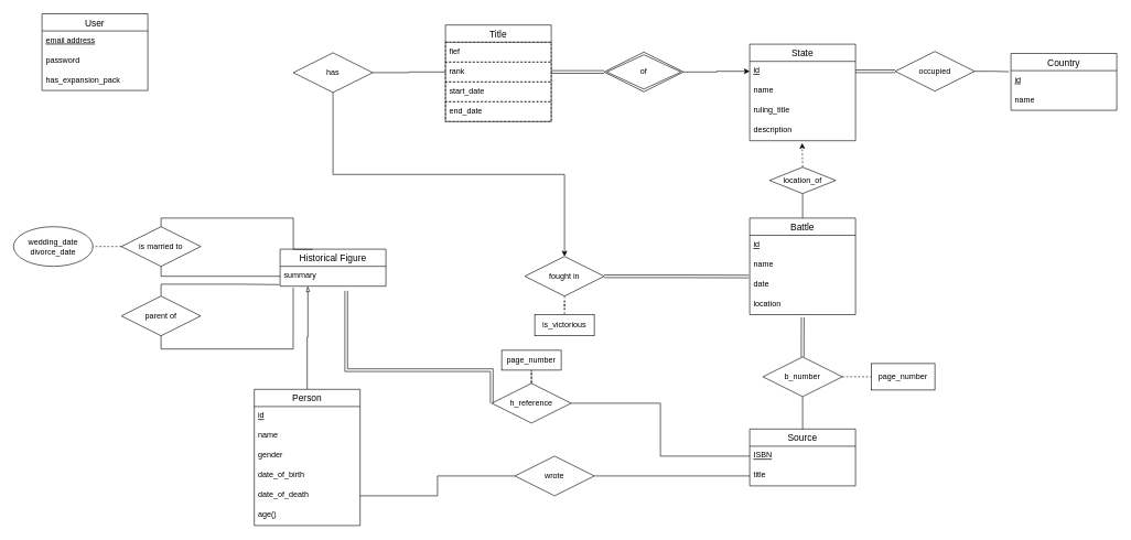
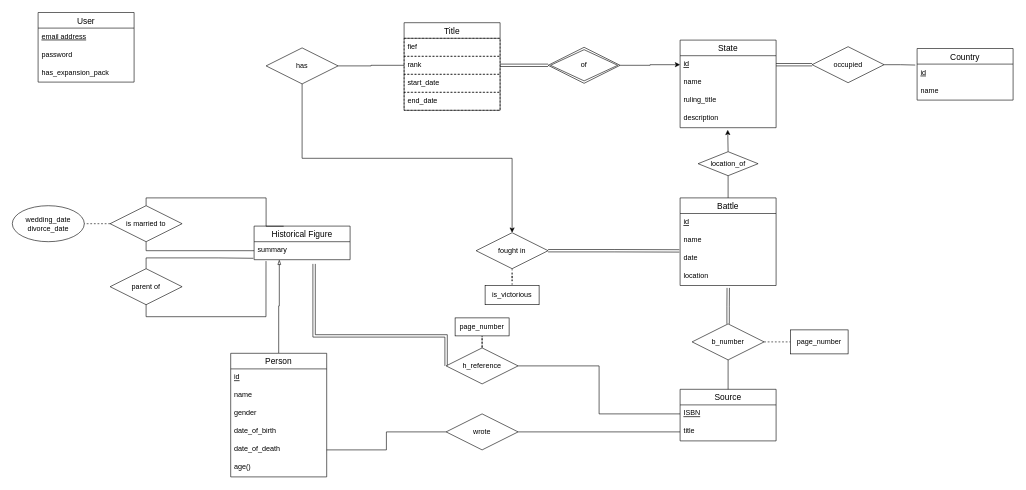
  <mxCell id="0" />
  <mxCell id="1" parent="0" />
  <mxCell id="2" value="Historical Figure" style="swimlane;fontStyle=0;childLayout=stackLayout;horizontal=1;startSize=26;horizontalStack=0;resizeParent=1;resizeParentMax=0;resizeLast=0;collapsible=1;marginBottom=0;align=center;fontSize=14;" parent="1" vertex="1"><mxGeometry x="423" y="376" width="160" height="56" as="geometry" /></mxCell>
  <mxCell id="3" value="summary" style="text;strokeColor=none;fillColor=none;spacingLeft=4;spacingRight=4;overflow=hidden;rotatable=0;points=[[0,0.5],[1,0.5]];portConstraint=eastwest;fontSize=12;" parent="2" vertex="1"><mxGeometry y="26" width="160" height="30" as="geometry" /></mxCell>
  <mxCell id="4" value="Title" style="swimlane;fontStyle=0;childLayout=stackLayout;horizontal=1;startSize=26;horizontalStack=0;resizeParent=1;resizeParentMax=0;resizeLast=0;collapsible=1;marginBottom=0;align=center;fontSize=14;" parent="1" vertex="1"><mxGeometry x="673" y="37" width="160" height="146" as="geometry" /></mxCell>
  <mxCell id="5" value="fief" style="text;spacingLeft=4;spacingRight=4;overflow=hidden;rotatable=0;points=[[0,0.5],[1,0.5]];portConstraint=eastwest;fontSize=12;fontStyle=0;strokeColor=default;dashed=1;" parent="4" vertex="1"><mxGeometry y="26" width="160" height="30" as="geometry" /></mxCell>
  <mxCell id="6" value="rank" style="text;strokeColor=default;fillColor=none;spacingLeft=4;spacingRight=4;overflow=hidden;rotatable=0;points=[[0,0.5],[1,0.5]];portConstraint=eastwest;fontSize=12;dashed=1;" parent="4" vertex="1"><mxGeometry y="56" width="160" height="30" as="geometry" /></mxCell>
  <mxCell id="7" value="start_date" style="text;strokeColor=default;fillColor=none;spacingLeft=4;spacingRight=4;overflow=hidden;rotatable=0;points=[[0,0.5],[1,0.5]];portConstraint=eastwest;fontSize=12;dashed=1;" parent="4" vertex="1"><mxGeometry y="86" width="160" height="30" as="geometry" /></mxCell>
  <mxCell id="8" value="end_date" style="text;strokeColor=default;fillColor=none;spacingLeft=4;spacingRight=4;overflow=hidden;rotatable=0;points=[[0,0.5],[1,0.5]];portConstraint=eastwest;fontSize=12;dashed=1;" vertex="1" parent="4"><mxGeometry y="116" width="160" height="30" as="geometry" /></mxCell>
  <mxCell id="9" value="State" style="swimlane;fontStyle=0;childLayout=stackLayout;horizontal=1;startSize=26;horizontalStack=0;resizeParent=1;resizeParentMax=0;resizeLast=0;collapsible=1;marginBottom=0;align=center;fontSize=14;" parent="1" vertex="1"><mxGeometry x="1133" y="66" width="160" height="146" as="geometry" /></mxCell>
  <mxCell id="10" value="id" style="text;strokeColor=none;fillColor=none;spacingLeft=4;spacingRight=4;overflow=hidden;rotatable=0;points=[[0,0.5],[1,0.5]];portConstraint=eastwest;fontSize=12;fontStyle=4" parent="9" vertex="1"><mxGeometry y="26" width="160" height="30" as="geometry" /></mxCell>
  <mxCell id="11" value="name" style="text;strokeColor=none;fillColor=none;spacingLeft=4;spacingRight=4;overflow=hidden;rotatable=0;points=[[0,0.5],[1,0.5]];portConstraint=eastwest;fontSize=12;" vertex="1" parent="9"><mxGeometry y="56" width="160" height="30" as="geometry" /></mxCell>
  <mxCell id="12" value="ruling_title" style="text;strokeColor=none;fillColor=none;spacingLeft=4;spacingRight=4;overflow=hidden;rotatable=0;points=[[0,0.5],[1,0.5]];portConstraint=eastwest;fontSize=12;" parent="9" vertex="1"><mxGeometry y="86" width="160" height="30" as="geometry" /></mxCell>
  <mxCell id="13" value="description" style="text;strokeColor=none;fillColor=none;spacingLeft=4;spacingRight=4;overflow=hidden;rotatable=0;points=[[0,0.5],[1,0.5]];portConstraint=eastwest;fontSize=12;" vertex="1" parent="9"><mxGeometry y="116" width="160" height="30" as="geometry" /></mxCell>
  <mxCell id="14" value="Country" style="swimlane;fontStyle=0;childLayout=stackLayout;horizontal=1;startSize=26;horizontalStack=0;resizeParent=1;resizeParentMax=0;resizeLast=0;collapsible=1;marginBottom=0;align=center;fontSize=14;" parent="1" vertex="1"><mxGeometry x="1528" y="80" width="160" height="86" as="geometry" /></mxCell>
  <mxCell id="15" value="id" style="text;strokeColor=none;fillColor=none;spacingLeft=4;spacingRight=4;overflow=hidden;rotatable=0;points=[[0,0.5],[1,0.5]];portConstraint=eastwest;fontSize=12;fontStyle=4" parent="14" vertex="1"><mxGeometry y="26" width="160" height="30" as="geometry" /></mxCell>
  <mxCell id="16" value="name" style="text;strokeColor=none;fillColor=none;spacingLeft=4;spacingRight=4;overflow=hidden;rotatable=0;points=[[0,0.5],[1,0.5]];portConstraint=eastwest;fontSize=12;" vertex="1" parent="14"><mxGeometry y="56" width="160" height="30" as="geometry" /></mxCell>
  <mxCell id="17" value="Battle" style="swimlane;fontStyle=0;childLayout=stackLayout;horizontal=1;startSize=26;horizontalStack=0;resizeParent=1;resizeParentMax=0;resizeLast=0;collapsible=1;marginBottom=0;align=center;fontSize=14;" parent="1" vertex="1"><mxGeometry x="1133" y="329" width="160" height="146" as="geometry" /></mxCell>
  <mxCell id="18" value="id" style="text;strokeColor=none;fillColor=none;spacingLeft=4;spacingRight=4;overflow=hidden;rotatable=0;points=[[0,0.5],[1,0.5]];portConstraint=eastwest;fontSize=12;fontStyle=4" parent="17" vertex="1"><mxGeometry y="26" width="160" height="30" as="geometry" /></mxCell>
  <mxCell id="19" value="name" style="text;strokeColor=none;fillColor=none;spacingLeft=4;spacingRight=4;overflow=hidden;rotatable=0;points=[[0,0.5],[1,0.5]];portConstraint=eastwest;fontSize=12;" vertex="1" parent="17"><mxGeometry y="56" width="160" height="30" as="geometry" /></mxCell>
  <mxCell id="20" value="date" style="text;strokeColor=none;fillColor=none;spacingLeft=4;spacingRight=4;overflow=hidden;rotatable=0;points=[[0,0.5],[1,0.5]];portConstraint=eastwest;fontSize=12;" parent="17" vertex="1"><mxGeometry y="86" width="160" height="30" as="geometry" /></mxCell>
  <mxCell id="21" value="location" style="text;strokeColor=none;fillColor=none;spacingLeft=4;spacingRight=4;overflow=hidden;rotatable=0;points=[[0,0.5],[1,0.5]];portConstraint=eastwest;fontSize=12;" parent="17" vertex="1"><mxGeometry y="116" width="160" height="30" as="geometry" /></mxCell>
  <mxCell id="22" style="edgeStyle=orthogonalEdgeStyle;rounded=0;orthogonalLoop=1;jettySize=auto;html=1;exitX=1;exitY=0.5;exitDx=0;exitDy=0;endArrow=classic;endFill=1;entryX=0;entryY=0.5;entryDx=0;entryDy=0;" parent="1" source="23" target="10" edge="1"><mxGeometry relative="1" as="geometry"><mxPoint x="1123" y="108" as="targetPoint" /></mxGeometry></mxCell>
  <mxCell id="23" value="of" style="shape=rhombus;double=1;perimeter=rhombusPerimeter;whiteSpace=wrap;html=1;align=center;strokeColor=default;" parent="1" vertex="1"><mxGeometry x="913" y="78" width="120" height="60" as="geometry" /></mxCell>
  <mxCell id="24" style="edgeStyle=orthogonalEdgeStyle;rounded=0;orthogonalLoop=1;jettySize=auto;html=1;exitX=1;exitY=0.5;exitDx=0;exitDy=0;entryX=0;entryY=0.5;entryDx=0;entryDy=0;endArrow=none;endFill=0;shape=link;" parent="1" source="6" target="23" edge="1"><mxGeometry relative="1" as="geometry" /></mxCell>
  <mxCell id="25" style="edgeStyle=orthogonalEdgeStyle;rounded=0;orthogonalLoop=1;jettySize=auto;html=1;exitX=1;exitY=0.5;exitDx=0;exitDy=0;entryX=0;entryY=0.5;entryDx=0;entryDy=0;endArrow=none;endFill=0;" parent="1" source="27" target="6" edge="1"><mxGeometry relative="1" as="geometry" /></mxCell>
  <mxCell id="26" style="edgeStyle=orthogonalEdgeStyle;rounded=0;orthogonalLoop=1;jettySize=auto;html=1;exitX=0.5;exitY=1;exitDx=0;exitDy=0;endArrow=classic;endFill=1;" parent="1" source="27" target="30" edge="1"><mxGeometry relative="1" as="geometry" /></mxCell>
  <mxCell id="27" value="has" style="shape=rhombus;perimeter=rhombusPerimeter;whiteSpace=wrap;html=1;align=center;strokeColor=default;" parent="1" vertex="1"><mxGeometry x="443" y="79" width="120" height="60" as="geometry" /></mxCell>
  <mxCell id="28" style="edgeStyle=orthogonalEdgeStyle;rounded=0;orthogonalLoop=1;jettySize=auto;html=1;exitX=1;exitY=0.5;exitDx=0;exitDy=0;entryX=-0.008;entryY=0.078;entryDx=0;entryDy=0;entryPerimeter=0;endArrow=none;endFill=0;shape=link;" parent="1" source="30" target="20" edge="1"><mxGeometry relative="1" as="geometry" /></mxCell>
  <mxCell id="29" value="" style="edgeStyle=orthogonalEdgeStyle;rounded=0;orthogonalLoop=1;jettySize=auto;html=1;endArrow=none;endFill=0;dashed=1;" parent="1" source="30" target="31" edge="1"><mxGeometry relative="1" as="geometry" /></mxCell>
  <mxCell id="30" value="fought in" style="shape=rhombus;perimeter=rhombusPerimeter;whiteSpace=wrap;html=1;align=center;strokeColor=default;" parent="1" vertex="1"><mxGeometry x="793" y="387" width="120" height="60" as="geometry" /></mxCell>
  <mxCell id="31" value="is_victorious" style="whiteSpace=wrap;html=1;" parent="1" vertex="1"><mxGeometry x="808" y="475" width="90" height="32" as="geometry" /></mxCell>
  <mxCell id="32" style="edgeStyle=orthogonalEdgeStyle;rounded=0;orthogonalLoop=1;jettySize=auto;html=1;exitX=0;exitY=0.5;exitDx=0;exitDy=0;entryX=1;entryY=0.5;entryDx=0;entryDy=0;endArrow=none;endFill=0;shape=link;" edge="1" parent="1" source="34" target="10"><mxGeometry relative="1" as="geometry" /></mxCell>
  <mxCell id="33" style="edgeStyle=orthogonalEdgeStyle;rounded=0;orthogonalLoop=1;jettySize=auto;html=1;exitX=1;exitY=0.5;exitDx=0;exitDy=0;entryX=-0.019;entryY=0.053;entryDx=0;entryDy=0;entryPerimeter=0;endArrow=none;endFill=0;" edge="1" parent="1" source="34" target="15"><mxGeometry relative="1" as="geometry" /></mxCell>
  <mxCell id="34" value="occupied" style="shape=rhombus;perimeter=rhombusPerimeter;whiteSpace=wrap;html=1;align=center;" vertex="1" parent="1"><mxGeometry x="1353" y="77" width="120" height="60" as="geometry" /></mxCell>
  <mxCell id="35" style="edgeStyle=orthogonalEdgeStyle;rounded=0;orthogonalLoop=1;jettySize=auto;html=1;exitX=0.5;exitY=1;exitDx=0;exitDy=0;entryX=0;entryY=0.5;entryDx=0;entryDy=0;endArrow=none;endFill=0;" edge="1" parent="1" source="38" target="3"><mxGeometry relative="1" as="geometry"><Array as="points"><mxPoint x="243" y="417" /></Array></mxGeometry></mxCell>
  <mxCell id="36" style="edgeStyle=orthogonalEdgeStyle;rounded=0;orthogonalLoop=1;jettySize=auto;html=1;exitX=0.5;exitY=0;exitDx=0;exitDy=0;entryX=0.308;entryY=0.005;entryDx=0;entryDy=0;endArrow=none;endFill=0;entryPerimeter=0;" edge="1" parent="1" source="38" target="2"><mxGeometry relative="1" as="geometry"><mxPoint x="423" y="310" as="targetPoint" /><Array as="points"><mxPoint x="243" y="329" /><mxPoint x="443" y="329" /><mxPoint x="443" y="376" /></Array></mxGeometry></mxCell>
  <mxCell id="37" value="" style="edgeStyle=orthogonalEdgeStyle;rounded=0;orthogonalLoop=1;jettySize=auto;html=1;endArrow=none;endFill=0;dashed=1;" edge="1" parent="1" source="38" target="42"><mxGeometry relative="1" as="geometry" /></mxCell>
  <mxCell id="38" value="is married to" style="shape=rhombus;perimeter=rhombusPerimeter;whiteSpace=wrap;html=1;align=center;" vertex="1" parent="1"><mxGeometry x="183" y="342" width="120" height="60" as="geometry" /></mxCell>
  <mxCell id="39" style="edgeStyle=orthogonalEdgeStyle;rounded=0;orthogonalLoop=1;jettySize=auto;html=1;exitX=0.5;exitY=0;exitDx=0;exitDy=0;entryX=-0.008;entryY=0.922;entryDx=0;entryDy=0;entryPerimeter=0;endArrow=none;endFill=0;" edge="1" parent="1" source="41" target="3"><mxGeometry relative="1" as="geometry"><Array as="points"><mxPoint x="243" y="429" /><mxPoint x="363" y="429" /></Array></mxGeometry></mxCell>
  <mxCell id="40" style="edgeStyle=orthogonalEdgeStyle;rounded=0;orthogonalLoop=1;jettySize=auto;html=1;exitX=0.5;exitY=1;exitDx=0;exitDy=0;entryX=0.124;entryY=1.144;entryDx=0;entryDy=0;entryPerimeter=0;startArrow=none;startFill=0;endArrow=none;endFill=0;" edge="1" parent="1"><mxGeometry relative="1" as="geometry"><mxPoint x="243" y="505" as="sourcePoint" /><mxPoint x="442.84" y="434.32" as="targetPoint" /><Array as="points"><mxPoint x="243" y="527" /><mxPoint x="443" y="527" /></Array></mxGeometry></mxCell>
  <mxCell id="41" value="parent of" style="shape=rhombus;perimeter=rhombusPerimeter;whiteSpace=wrap;html=1;align=center;" vertex="1" parent="1"><mxGeometry x="183" y="447" width="120" height="60" as="geometry" /></mxCell>
  <mxCell id="42" value="wedding_date&lt;br&gt;divorce_date" style="ellipse;whiteSpace=wrap;html=1;" vertex="1" parent="1"><mxGeometry x="20" y="342" width="120" height="60" as="geometry" /></mxCell>
  <mxCell id="43" value="Source" style="swimlane;fontStyle=0;childLayout=stackLayout;horizontal=1;startSize=26;horizontalStack=0;resizeParent=1;resizeParentMax=0;resizeLast=0;collapsible=1;marginBottom=0;align=center;fontSize=14;" vertex="1" parent="1"><mxGeometry x="1133" y="648" width="160" height="86" as="geometry" /></mxCell>
  <mxCell id="44" value="ISBN" style="text;strokeColor=none;fillColor=none;spacingLeft=4;spacingRight=4;overflow=hidden;rotatable=0;points=[[0,0.5],[1,0.5]];portConstraint=eastwest;fontSize=12;fontStyle=4" vertex="1" parent="43"><mxGeometry y="26" width="160" height="30" as="geometry" /></mxCell>
  <mxCell id="45" value="title" style="text;strokeColor=none;fillColor=none;spacingLeft=4;spacingRight=4;overflow=hidden;rotatable=0;points=[[0,0.5],[1,0.5]];portConstraint=eastwest;fontSize=12;" vertex="1" parent="43"><mxGeometry y="56" width="160" height="30" as="geometry" /></mxCell>
  <mxCell id="46" style="edgeStyle=orthogonalEdgeStyle;rounded=0;orthogonalLoop=1;jettySize=auto;html=1;exitX=0.5;exitY=0;exitDx=0;exitDy=0;endArrow=blockThin;endFill=0;startArrow=none;startFill=0;" edge="1" parent="1" source="47"><mxGeometry relative="1" as="geometry"><mxPoint x="465" y="584" as="sourcePoint" /><mxPoint x="465" y="432" as="targetPoint" /><Array as="points"><mxPoint x="465" y="509" /><mxPoint x="464" y="432" /></Array></mxGeometry></mxCell>
  <mxCell id="47" value="Person" style="swimlane;fontStyle=0;childLayout=stackLayout;horizontal=1;startSize=26;horizontalStack=0;resizeParent=1;resizeParentMax=0;resizeLast=0;collapsible=1;marginBottom=0;align=center;fontSize=14;" vertex="1" parent="1"><mxGeometry x="384" y="588" width="160" height="206" as="geometry" /></mxCell>
  <mxCell id="48" value="id" style="text;strokeColor=none;fillColor=none;spacingLeft=4;spacingRight=4;overflow=hidden;rotatable=0;points=[[0,0.5],[1,0.5]];portConstraint=eastwest;fontSize=12;fontStyle=4" vertex="1" parent="47"><mxGeometry y="26" width="160" height="30" as="geometry" /></mxCell>
  <mxCell id="49" value="name" style="text;strokeColor=none;fillColor=none;spacingLeft=4;spacingRight=4;overflow=hidden;rotatable=0;points=[[0,0.5],[1,0.5]];portConstraint=eastwest;fontSize=12;" vertex="1" parent="47"><mxGeometry y="56" width="160" height="30" as="geometry" /></mxCell>
  <mxCell id="50" value="gender" style="text;strokeColor=none;fillColor=none;spacingLeft=4;spacingRight=4;overflow=hidden;rotatable=0;points=[[0,0.5],[1,0.5]];portConstraint=eastwest;fontSize=12;" vertex="1" parent="47"><mxGeometry y="86" width="160" height="30" as="geometry" /></mxCell>
  <mxCell id="51" value="date_of_birth" style="text;strokeColor=none;fillColor=none;spacingLeft=4;spacingRight=4;overflow=hidden;rotatable=0;points=[[0,0.5],[1,0.5]];portConstraint=eastwest;fontSize=12;" vertex="1" parent="47"><mxGeometry y="116" width="160" height="30" as="geometry" /></mxCell>
  <mxCell id="52" value="date_of_death" style="text;strokeColor=none;fillColor=none;spacingLeft=4;spacingRight=4;overflow=hidden;rotatable=0;points=[[0,0.5],[1,0.5]];portConstraint=eastwest;fontSize=12;" vertex="1" parent="47"><mxGeometry y="146" width="160" height="30" as="geometry" /></mxCell>
  <mxCell id="53" value="age()" style="text;strokeColor=none;fillColor=none;spacingLeft=4;spacingRight=4;overflow=hidden;rotatable=0;points=[[0,0.5],[1,0.5]];portConstraint=eastwest;fontSize=12;" vertex="1" parent="47"><mxGeometry y="176" width="160" height="30" as="geometry" /></mxCell>
  <mxCell id="54" style="edgeStyle=orthogonalEdgeStyle;rounded=0;orthogonalLoop=1;jettySize=auto;html=1;exitX=0;exitY=0.5;exitDx=0;exitDy=0;entryX=1;entryY=0.5;entryDx=0;entryDy=0;startArrow=none;startFill=0;endArrow=none;endFill=0;" edge="1" parent="1" source="56" target="52"><mxGeometry relative="1" as="geometry" /></mxCell>
  <mxCell id="55" style="edgeStyle=orthogonalEdgeStyle;rounded=0;orthogonalLoop=1;jettySize=auto;html=1;exitX=1;exitY=0.5;exitDx=0;exitDy=0;entryX=0;entryY=0.5;entryDx=0;entryDy=0;startArrow=none;startFill=0;endArrow=none;endFill=0;" edge="1" parent="1" source="56" target="45"><mxGeometry relative="1" as="geometry" /></mxCell>
- <mxCell id="56" value="wrote" style="shape=rhombus;perimeter=rhombusPerimeter;whiteSpace=wrap;html=1;align=center;" vertex="1" parent="1"><mxGeometry x="778" y="689" width="120" height="60" as="geometry" /></mxCell>
+ <mxCell id="56" value="wrote" style="shape=rhombus;perimeter=rhombusPerimeter;whiteSpace=wrap;html=1;align=center;" vertex="1" parent="1"><mxGeometry x="743" y="689" width="120" height="60" as="geometry" /></mxCell>
  <mxCell id="57" style="edgeStyle=orthogonalEdgeStyle;rounded=0;orthogonalLoop=1;jettySize=auto;html=1;exitX=0.5;exitY=1;exitDx=0;exitDy=0;entryX=0.5;entryY=0;entryDx=0;entryDy=0;startArrow=none;startFill=0;endArrow=none;endFill=0;" edge="1" parent="1" source="60" target="43"><mxGeometry relative="1" as="geometry" /></mxCell>
  <mxCell id="58" style="edgeStyle=orthogonalEdgeStyle;rounded=0;orthogonalLoop=1;jettySize=auto;html=1;exitX=0.5;exitY=0;exitDx=0;exitDy=0;startArrow=none;startFill=0;endArrow=none;endFill=0;shape=link;" edge="1" parent="1" source="60"><mxGeometry relative="1" as="geometry"><mxPoint x="1213.238" y="479" as="targetPoint" /></mxGeometry></mxCell>
  <mxCell id="59" value="" style="edgeStyle=orthogonalEdgeStyle;rounded=0;orthogonalLoop=1;jettySize=auto;html=1;startArrow=none;startFill=0;endArrow=none;endFill=0;dashed=1;" edge="1" parent="1" source="60" target="69"><mxGeometry relative="1" as="geometry" /></mxCell>
  <mxCell id="60" value="b_number" style="shape=rhombus;perimeter=rhombusPerimeter;whiteSpace=wrap;html=1;align=center;" vertex="1" parent="1"><mxGeometry x="1153" y="539" width="120" height="60" as="geometry" /></mxCell>
  <mxCell id="61" style="edgeStyle=orthogonalEdgeStyle;rounded=0;orthogonalLoop=1;jettySize=auto;html=1;exitX=1;exitY=0.5;exitDx=0;exitDy=0;entryX=0;entryY=0.5;entryDx=0;entryDy=0;startArrow=none;startFill=0;endArrow=none;endFill=0;" edge="1" parent="1" source="64" target="44"><mxGeometry relative="1" as="geometry" /></mxCell>
  <mxCell id="62" style="edgeStyle=orthogonalEdgeStyle;rounded=0;orthogonalLoop=1;jettySize=auto;html=1;exitX=0;exitY=0.5;exitDx=0;exitDy=0;startArrow=none;startFill=0;endArrow=none;endFill=0;shape=link;" edge="1" parent="1" source="64"><mxGeometry relative="1" as="geometry"><mxPoint x="523" y="439" as="targetPoint" /><Array as="points"><mxPoint x="743" y="559" /><mxPoint x="523" y="559" /></Array></mxGeometry></mxCell>
  <mxCell id="63" value="" style="edgeStyle=orthogonalEdgeStyle;rounded=0;orthogonalLoop=1;jettySize=auto;html=1;startArrow=none;startFill=0;endArrow=none;endFill=0;dashed=1;" edge="1" parent="1" source="64" target="70"><mxGeometry relative="1" as="geometry" /></mxCell>
  <mxCell id="64" value="h_reference" style="shape=rhombus;perimeter=rhombusPerimeter;whiteSpace=wrap;html=1;align=center;" vertex="1" parent="1"><mxGeometry x="743" y="579" width="120" height="60" as="geometry" /></mxCell>
  <mxCell id="65" value="User" style="swimlane;fontStyle=0;childLayout=stackLayout;horizontal=1;startSize=26;horizontalStack=0;resizeParent=1;resizeParentMax=0;resizeLast=0;collapsible=1;marginBottom=0;align=center;fontSize=14;" vertex="1" parent="1"><mxGeometry x="63" y="20" width="160" height="116" as="geometry" /></mxCell>
  <mxCell id="66" value="email address" style="text;strokeColor=none;fillColor=none;spacingLeft=4;spacingRight=4;overflow=hidden;rotatable=0;points=[[0,0.5],[1,0.5]];portConstraint=eastwest;fontSize=12;fontStyle=4" vertex="1" parent="65"><mxGeometry y="26" width="160" height="30" as="geometry" /></mxCell>
  <mxCell id="67" value="password" style="text;strokeColor=none;fillColor=none;spacingLeft=4;spacingRight=4;overflow=hidden;rotatable=0;points=[[0,0.5],[1,0.5]];portConstraint=eastwest;fontSize=12;" vertex="1" parent="65"><mxGeometry y="56" width="160" height="30" as="geometry" /></mxCell>
  <mxCell id="68" value="has_expansion_pack" style="text;strokeColor=none;fillColor=none;spacingLeft=4;spacingRight=4;overflow=hidden;rotatable=0;points=[[0,0.5],[1,0.5]];portConstraint=eastwest;fontSize=12;" vertex="1" parent="65"><mxGeometry y="86" width="160" height="30" as="geometry" /></mxCell>
  <mxCell id="69" value="page_number" style="whiteSpace=wrap;html=1;" vertex="1" parent="1"><mxGeometry x="1317" y="549" width="96" height="40" as="geometry" /></mxCell>
  <mxCell id="70" value="page_number" style="whiteSpace=wrap;html=1;" vertex="1" parent="1"><mxGeometry x="758" y="529" width="90" height="30" as="geometry" /></mxCell>
  <mxCell id="71" style="edgeStyle=orthogonalEdgeStyle;rounded=0;orthogonalLoop=1;jettySize=auto;html=1;exitX=0.5;exitY=1;exitDx=0;exitDy=0;entryX=0.5;entryY=0;entryDx=0;entryDy=0;startArrow=none;startFill=0;endArrow=none;endFill=0;" edge="1" parent="1" source="73" target="17"><mxGeometry relative="1" as="geometry" /></mxCell>
- <mxCell id="72" style="edgeStyle=orthogonalEdgeStyle;rounded=0;orthogonalLoop=1;jettySize=auto;html=1;exitX=0.5;exitY=0;exitDx=0;exitDy=0;entryX=0.496;entryY=1.117;entryDx=0;entryDy=0;entryPerimeter=0;startArrow=none;startFill=0;endArrow=classic;endFill=1;dashed=1;" edge="1" parent="1" source="73" target="13"><mxGeometry relative="1" as="geometry" /></mxCell>
+ <mxCell id="72" style="edgeStyle=orthogonalEdgeStyle;rounded=0;orthogonalLoop=1;jettySize=auto;html=1;exitX=0.5;exitY=0;exitDx=0;exitDy=0;entryX=0.496;entryY=1.117;entryDx=0;entryDy=0;entryPerimeter=0;startArrow=none;startFill=0;endArrow=classic;endFill=1;" edge="1" parent="1" source="73" target="13"><mxGeometry relative="1" as="geometry" /></mxCell>
  <mxCell id="73" value="location_of" style="shape=rhombus;perimeter=rhombusPerimeter;whiteSpace=wrap;html=1;align=center;strokeColor=default;" vertex="1" parent="1"><mxGeometry x="1163" y="252" width="100" height="40" as="geometry" /></mxCell>
